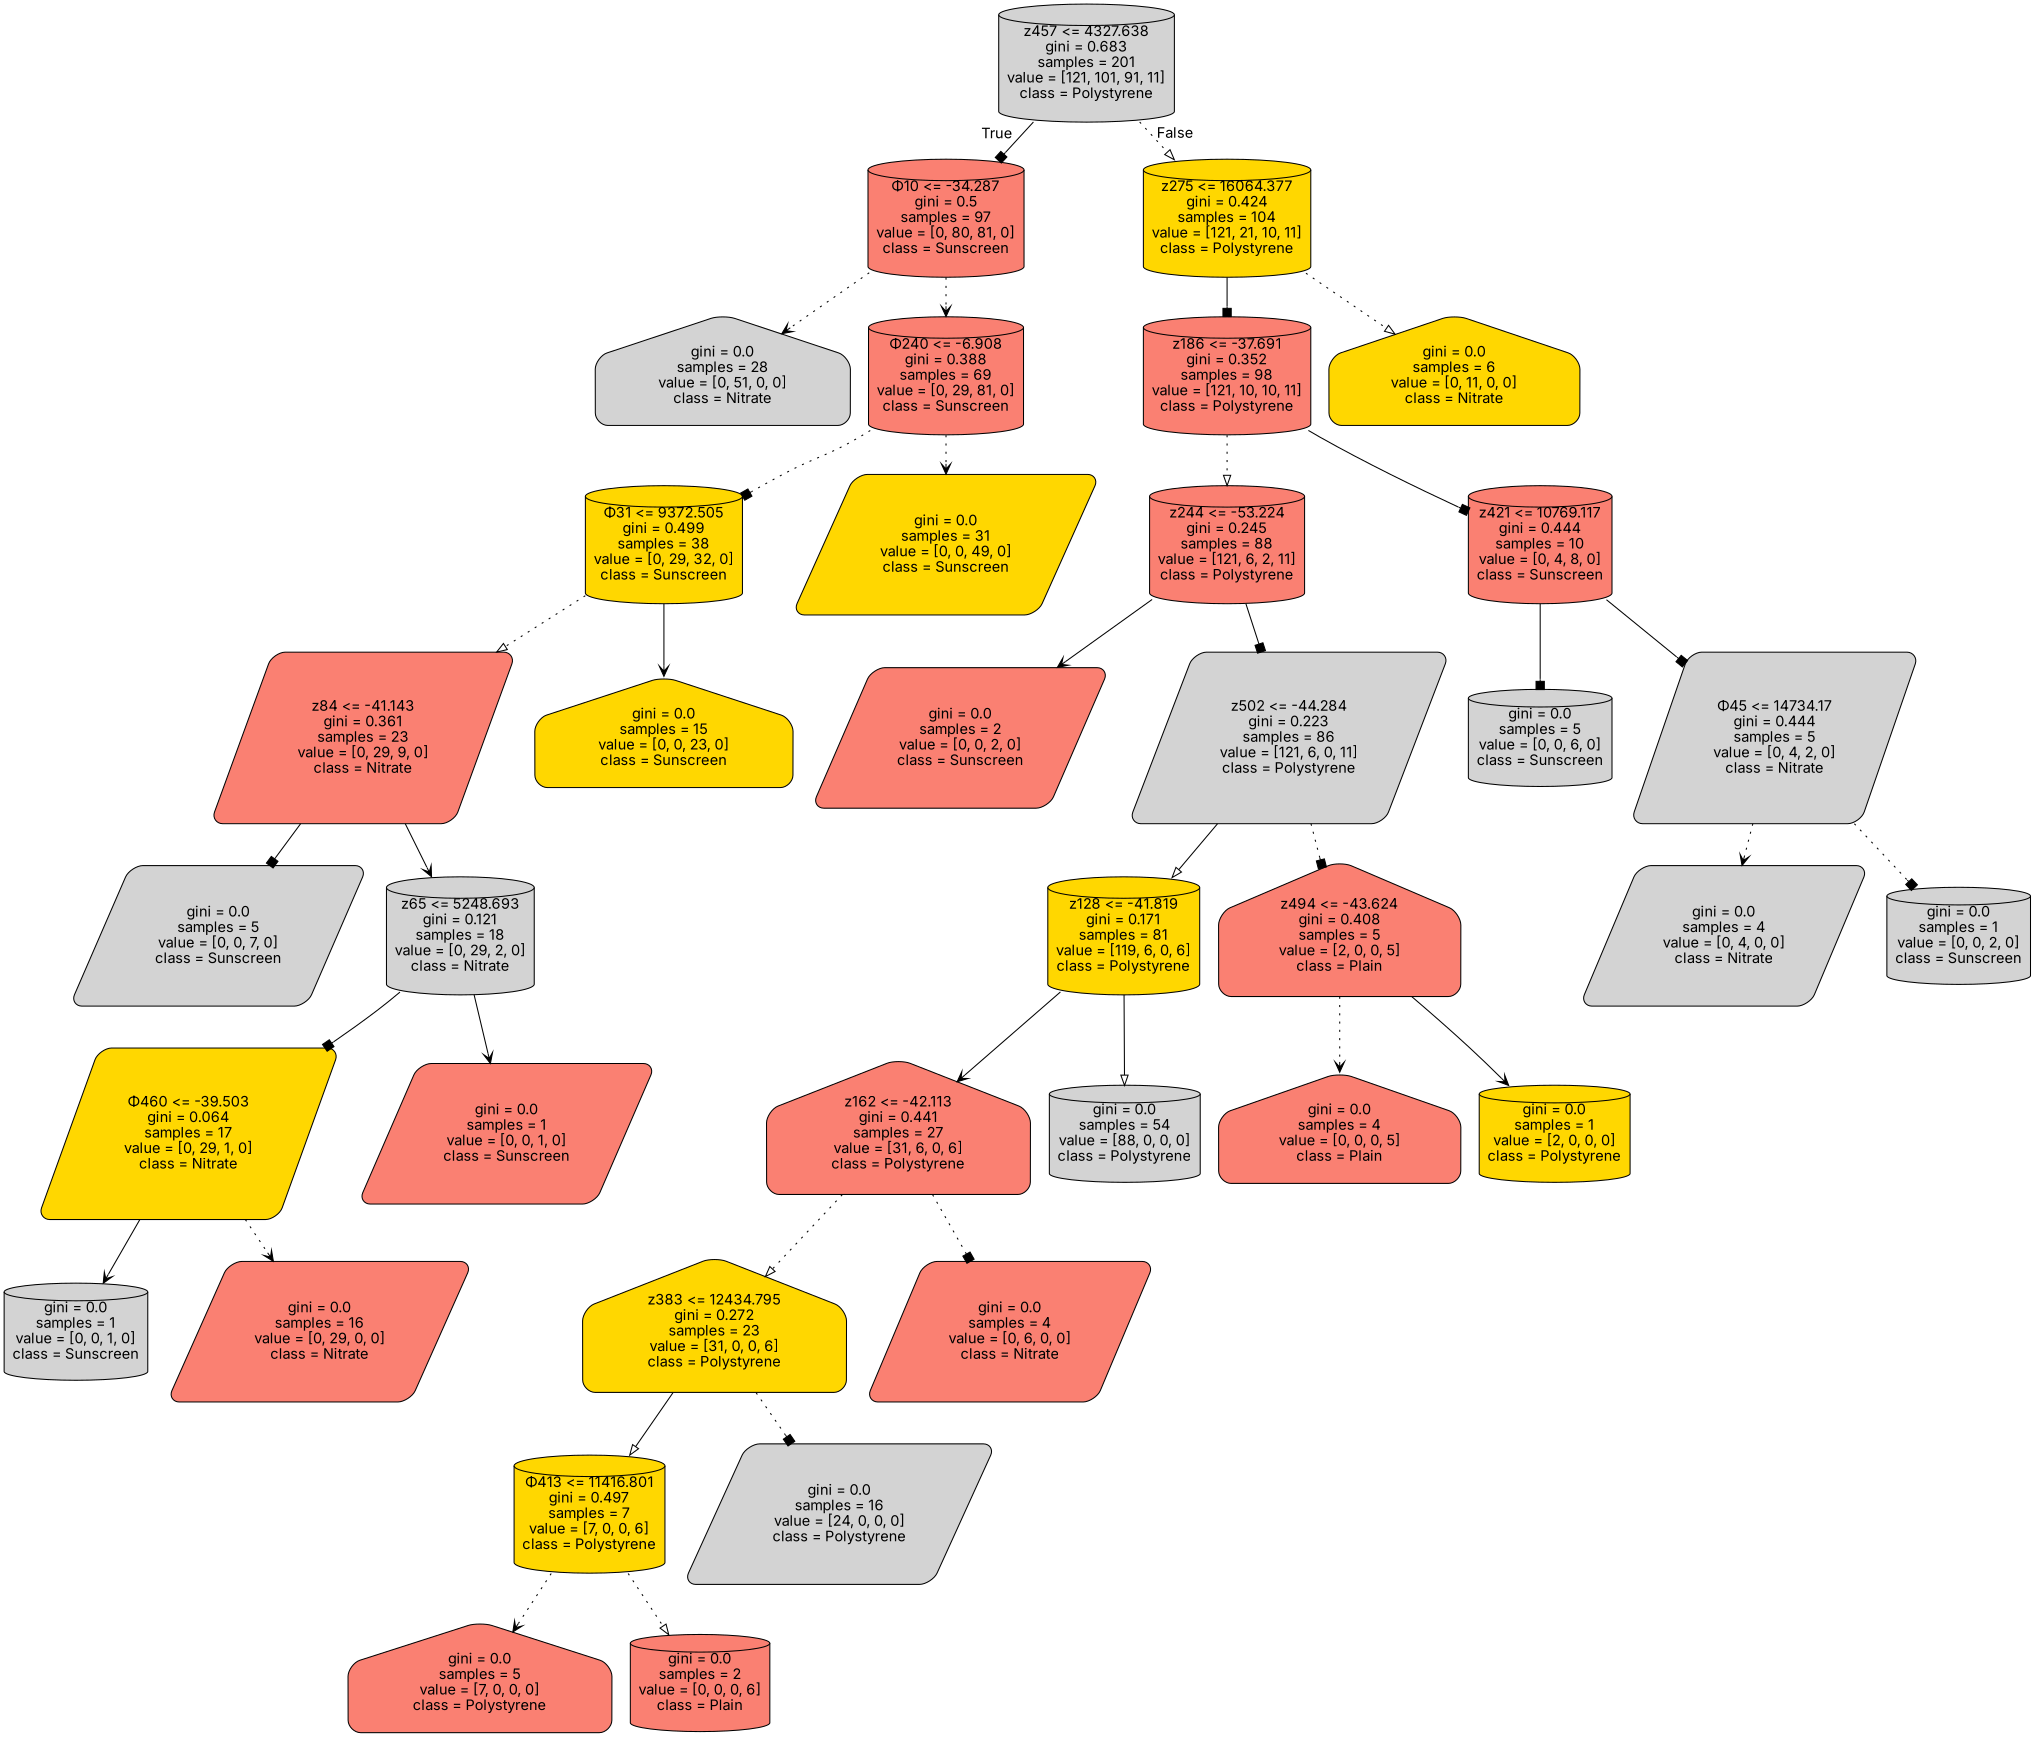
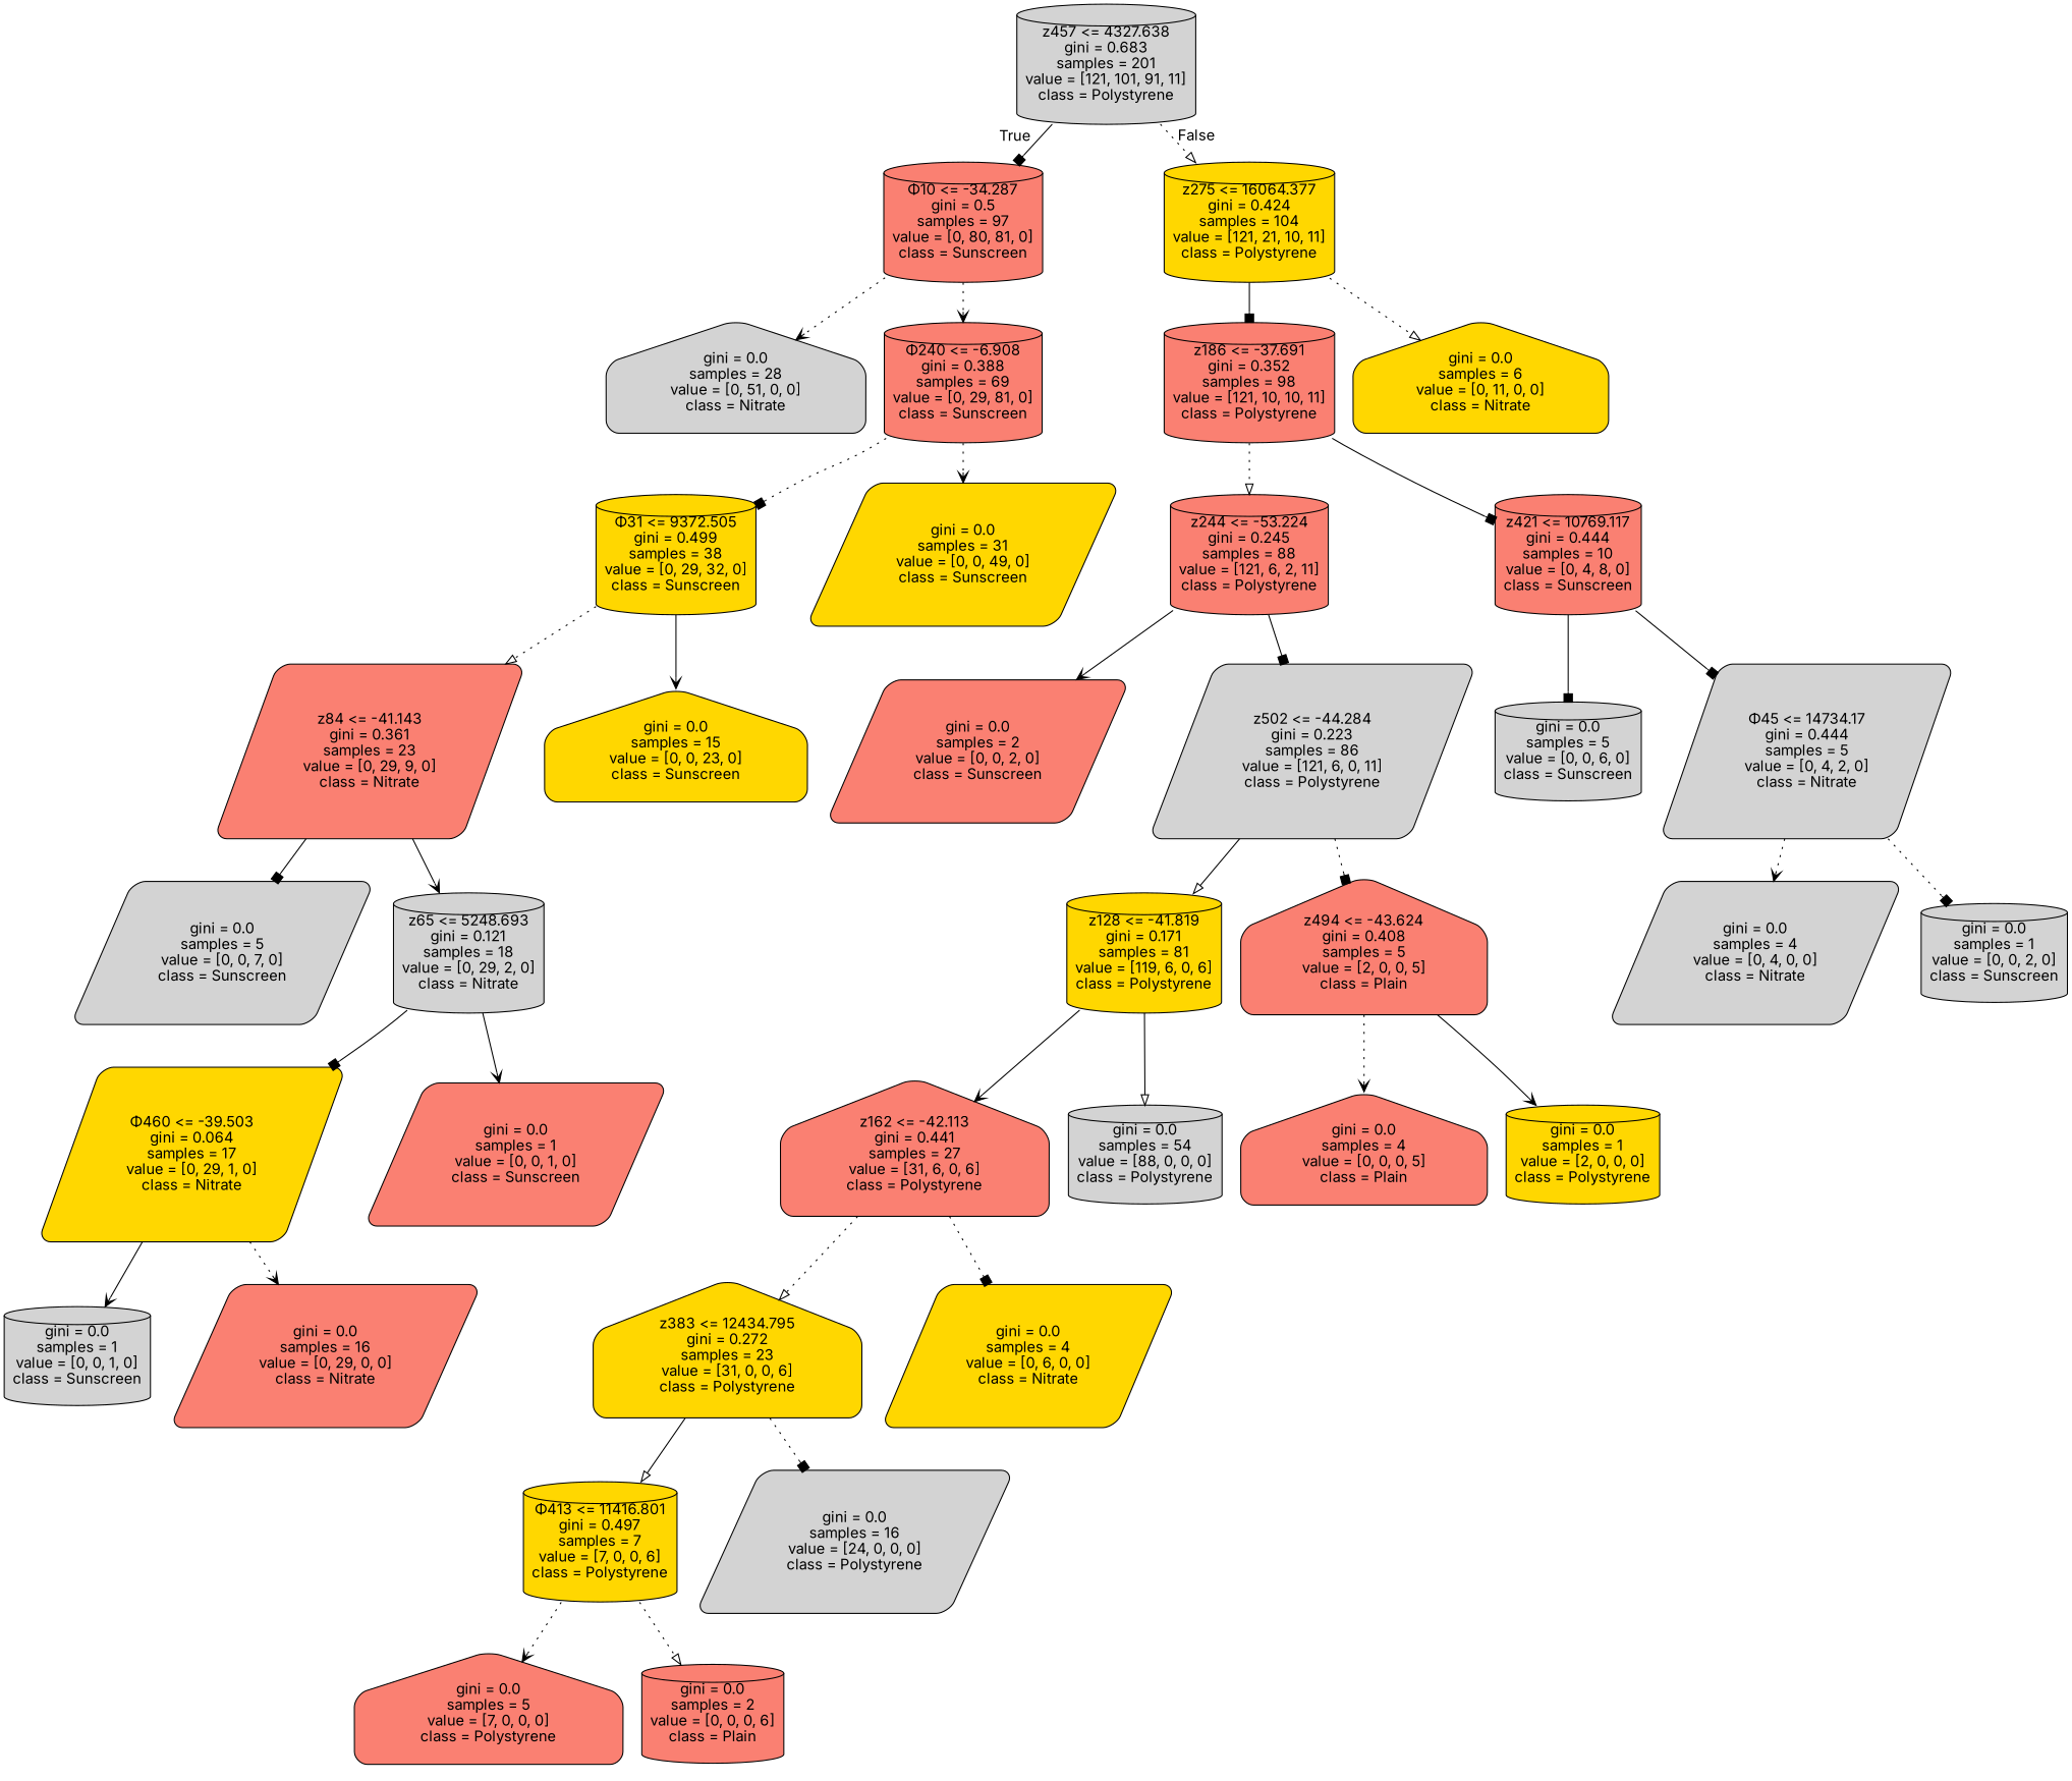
  digraph {
    fontname=Inter
    node [color=black fillcolor=salmon fontname=Inter shape=cylinder style="filled, rounded"]
    edge [arrowhead=vee fontname=Inter style=solid]
    n1 [fillcolor=lightgrey label="z457 <= 4327.638\ngini = 0.683\nsamples = 201\nvalue = [121, 101, 91, 11]\nclass = Polystyrene"]
    n2 [label="Φ10 <= -34.287\ngini = 0.5\nsamples = 97\nvalue = [0, 80, 81, 0]\nclass = Sunscreen"]
    n3 [fillcolor=gold label="z275 <= 16064.377\ngini = 0.424\nsamples = 104\nvalue = [121, 21, 10, 11]\nclass = Polystyrene"]
    n4 [fillcolor=lightgrey label="gini = 0.0\nsamples = 28\nvalue = [0, 51, 0, 0]\nclass = Nitrate" shape=house]
    n5 [label="Φ240 <= -6.908\ngini = 0.388\nsamples = 69\nvalue = [0, 29, 81, 0]\nclass = Sunscreen"]
    n6 [label="z186 <= -37.691\ngini = 0.352\nsamples = 98\nvalue = [121, 10, 10, 11]\nclass = Polystyrene"]
    n7 [fillcolor=gold label="gini = 0.0\nsamples = 6\nvalue = [0, 11, 0, 0]\nclass = Nitrate" shape=house]
    n8 [fillcolor=gold label="Φ31 <= 9372.505\ngini = 0.499\nsamples = 38\nvalue = [0, 29, 32, 0]\nclass = Sunscreen"]
    n9 [fillcolor=gold label="gini = 0.0\nsamples = 31\nvalue = [0, 0, 49, 0]\nclass = Sunscreen" shape=parallelogram]
    n10 [label="z84 <= -41.143\ngini = 0.361\nsamples = 23\nvalue = [0, 29, 9, 0]\nclass = Nitrate" shape=parallelogram]
    n11 [fillcolor=gold label="gini = 0.0\nsamples = 15\nvalue = [0, 0, 23, 0]\nclass = Sunscreen" shape=house]
    n12 [fillcolor=lightgrey label="gini = 0.0\nsamples = 5\nvalue = [0, 0, 7, 0]\nclass = Sunscreen" shape=parallelogram]
    n13 [fillcolor=lightgrey label="z65 <= 5248.693\ngini = 0.121\nsamples = 18\nvalue = [0, 29, 2, 0]\nclass = Nitrate"]
    n14 [fillcolor=gold label="Φ460 <= -39.503\ngini = 0.064\nsamples = 17\nvalue = [0, 29, 1, 0]\nclass = Nitrate" shape=parallelogram]
    n15 [label="gini = 0.0\nsamples = 1\nvalue = [0, 0, 1, 0]\nclass = Sunscreen" shape=parallelogram]
    n16 [fillcolor=lightgrey label="gini = 0.0\nsamples = 1\nvalue = [0, 0, 1, 0]\nclass = Sunscreen"]
    n17 [label="gini = 0.0\nsamples = 16\nvalue = [0, 29, 0, 0]\nclass = Nitrate" shape=parallelogram]
    n18 [label="z244 <= -53.224\ngini = 0.245\nsamples = 88\nvalue = [121, 6, 2, 11]\nclass = Polystyrene"]
    n19 [label="z421 <= 10769.117\ngini = 0.444\nsamples = 10\nvalue = [0, 4, 8, 0]\nclass = Sunscreen"]
    n20 [label="gini = 0.0\nsamples = 2\nvalue = [0, 0, 2, 0]\nclass = Sunscreen" shape=parallelogram]
    n21 [fillcolor=lightgrey label="z502 <= -44.284\ngini = 0.223\nsamples = 86\nvalue = [121, 6, 0, 11]\nclass = Polystyrene" shape=parallelogram]
    n22 [fillcolor=lightgrey label="gini = 0.0\nsamples = 5\nvalue = [0, 0, 6, 0]\nclass = Sunscreen"]
    n23 [fillcolor=lightgrey label="Φ45 <= 14734.17\ngini = 0.444\nsamples = 5\nvalue = [0, 4, 2, 0]\nclass = Nitrate" shape=parallelogram]
    n24 [fillcolor=gold label="z128 <= -41.819\ngini = 0.171\nsamples = 81\nvalue = [119, 6, 0, 6]\nclass = Polystyrene"]
    n25 [label="z494 <= -43.624\ngini = 0.408\nsamples = 5\nvalue = [2, 0, 0, 5]\nclass = Plain" shape=house]
    n26 [label="z162 <= -42.113\ngini = 0.441\nsamples = 27\nvalue = [31, 6, 0, 6]\nclass = Polystyrene" shape=house]
    n27 [fillcolor=lightgrey label="gini = 0.0\nsamples = 54\nvalue = [88, 0, 0, 0]\nclass = Polystyrene"]
    n28 [label="gini = 0.0\nsamples = 4\nvalue = [0, 0, 0, 5]\nclass = Plain" shape=house]
    n29 [fillcolor=gold label="gini = 0.0\nsamples = 1\nvalue = [2, 0, 0, 0]\nclass = Polystyrene"]
    n30 [fillcolor=gold label="z383 <= 12434.795\ngini = 0.272\nsamples = 23\nvalue = [31, 0, 0, 6]\nclass = Polystyrene" shape=house]
-   n31 [label="gini = 0.0\nsamples = 4\nvalue = [0, 6, 0, 0]\nclass = Nitrate" shape=parallelogram]
+   n31 [fillcolor=gold label="gini = 0.0\nsamples = 4\nvalue = [0, 6, 0, 0]\nclass = Nitrate" shape=parallelogram]
    n32 [fillcolor=gold label="Φ413 <= 11416.801\ngini = 0.497\nsamples = 7\nvalue = [7, 0, 0, 6]\nclass = Polystyrene"]
    n33 [fillcolor=lightgrey label="gini = 0.0\nsamples = 16\nvalue = [24, 0, 0, 0]\nclass = Polystyrene" shape=parallelogram]
    n34 [label="gini = 0.0\nsamples = 5\nvalue = [7, 0, 0, 0]\nclass = Polystyrene" shape=house]
    n35 [label="gini = 0.0\nsamples = 2\nvalue = [0, 0, 0, 6]\nclass = Plain"]
    n36 [fillcolor=lightgrey label="gini = 0.0\nsamples = 4\nvalue = [0, 4, 0, 0]\nclass = Nitrate" shape=parallelogram]
    n37 [fillcolor=lightgrey label="gini = 0.0\nsamples = 1\nvalue = [0, 0, 2, 0]\nclass = Sunscreen"]
    n1 -> n2 [arrowhead=box headlabel=True labelangle=45 labeldistance=2.5]
    n1 -> n3 [arrowhead=onormal headlabel=False labelangle=-45 labeldistance=2.5 style=dotted]
    n2 -> n4 [style=dotted]
    n2 -> n5 [style=dotted]
    n3 -> n6 [arrowhead=box]
    n3 -> n7 [arrowhead=onormal style=dotted]
    n5 -> n8 [arrowhead=box style=dotted]
    n5 -> n9 [style=dotted]
    n6 -> n18 [arrowhead=onormal style=dotted]
    n6 -> n19 [arrowhead=box]
    n8 -> n10 [arrowhead=onormal style=dotted]
    n8 -> n11
    n10 -> n12 [arrowhead=box]
    n10 -> n13
    n13 -> n14 [arrowhead=box]
    n13 -> n15
    n14 -> n16
    n14 -> n17 [style=dotted]
    n18 -> n20
    n18 -> n21 [arrowhead=box]
    n19 -> n22 [arrowhead=box]
    n19 -> n23 [arrowhead=box]
    n21 -> n24 [arrowhead=onormal]
    n21 -> n25 [arrowhead=box style=dotted]
    n23 -> n36 [style=dotted]
    n23 -> n37 [arrowhead=box style=dotted]
    n24 -> n26
    n24 -> n27 [arrowhead=onormal]
    n25 -> n28 [style=dotted]
    n25 -> n29
    n26 -> n30 [arrowhead=onormal style=dotted]
    n26 -> n31 [arrowhead=box style=dotted]
    n30 -> n32 [arrowhead=onormal]
    n30 -> n33 [arrowhead=box style=dotted]
    n32 -> n34 [style=dotted]
    n32 -> n35 [arrowhead=onormal style=dotted]
  }
